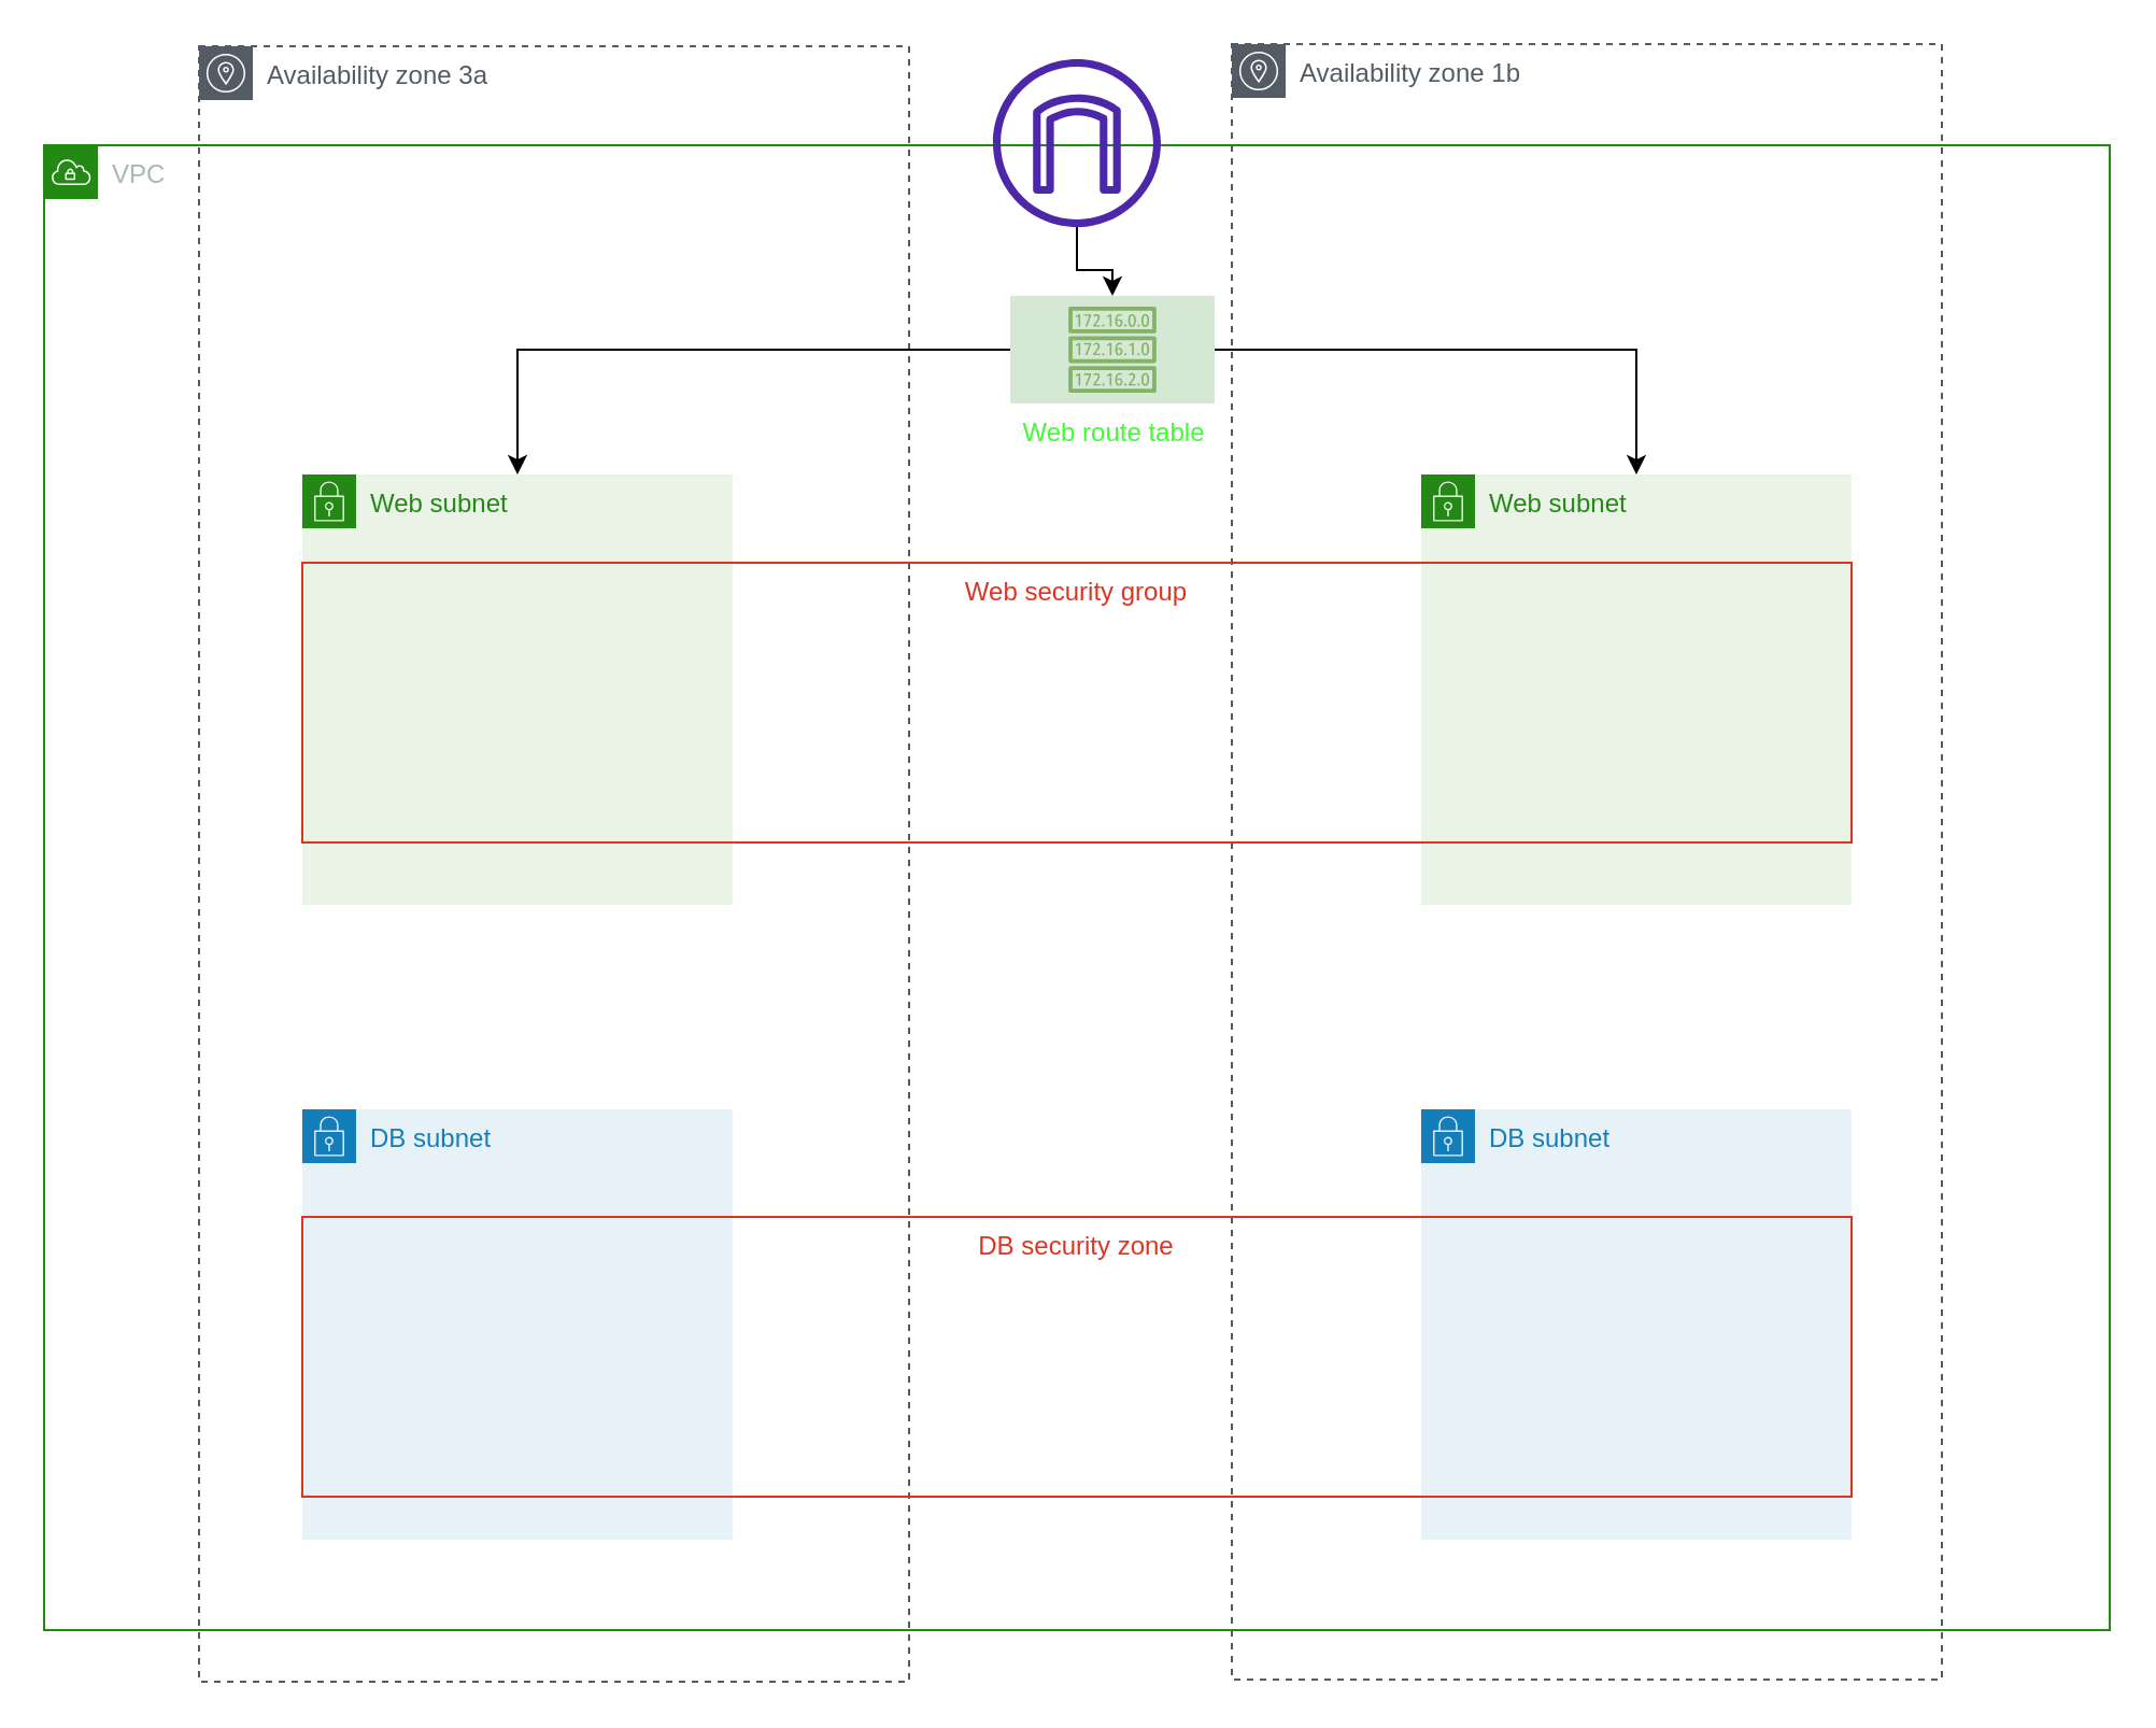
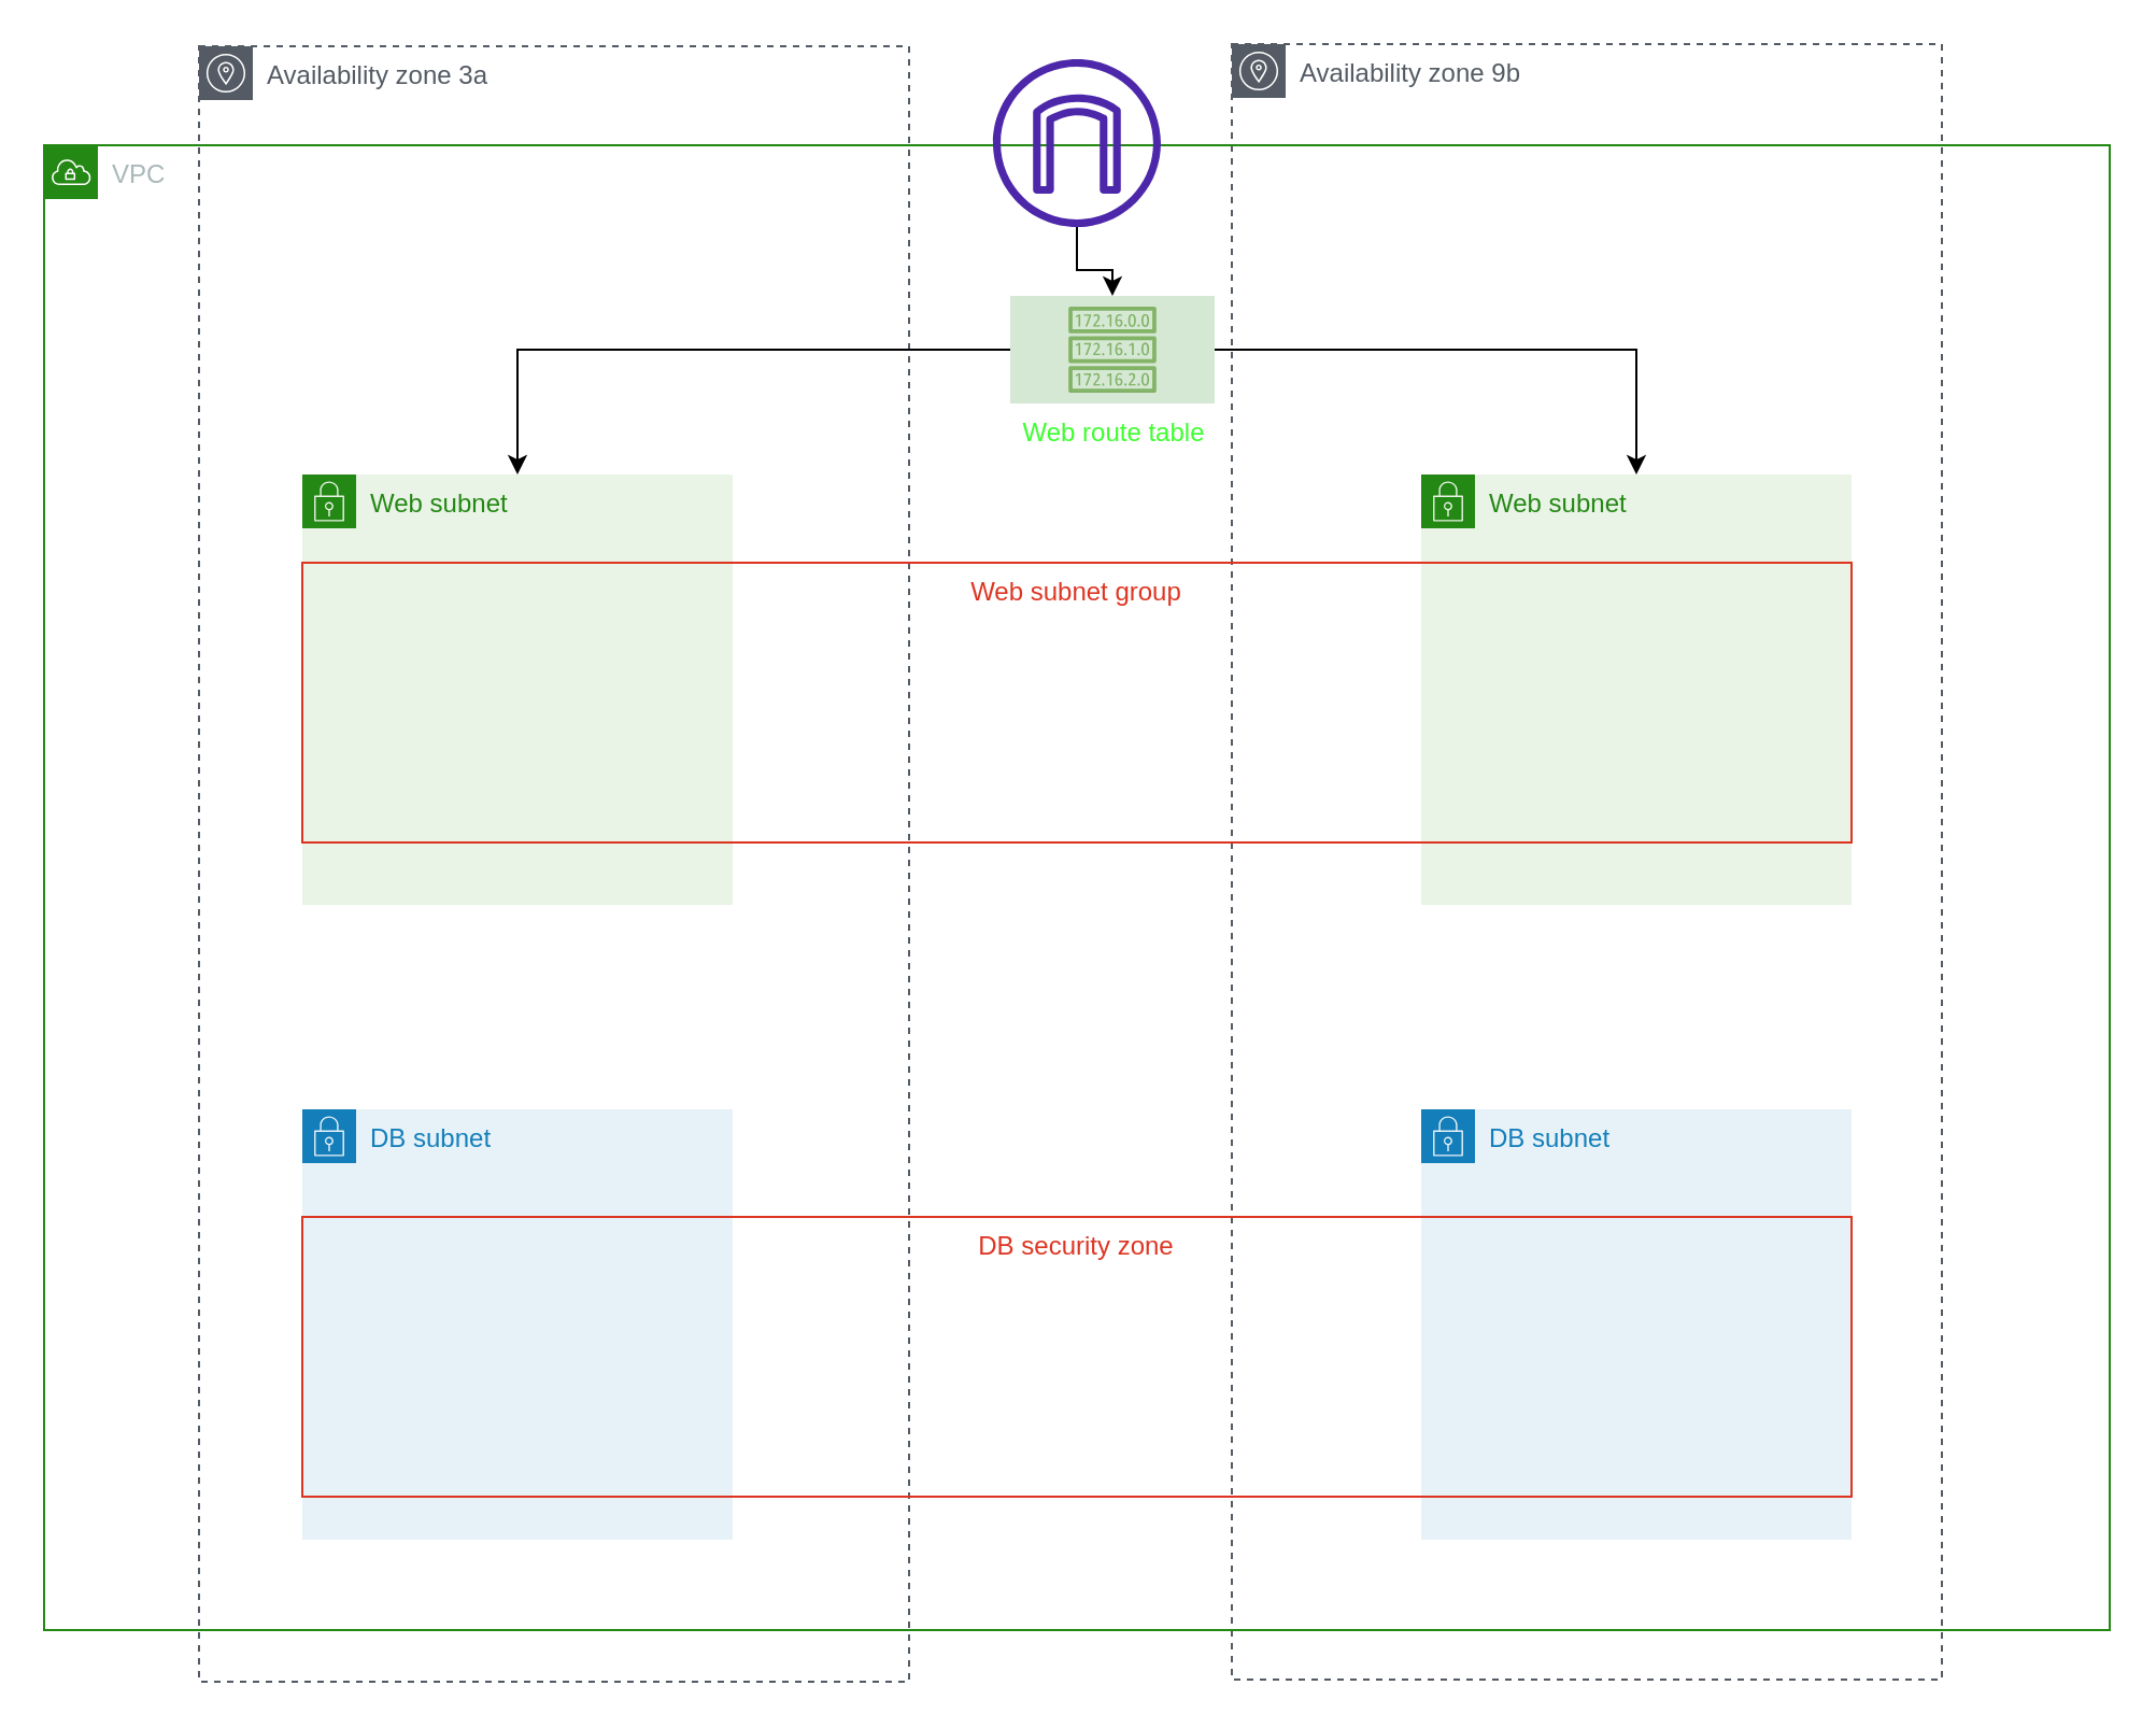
  <mxCell id="0" />
  <mxCell id="1" parent="0" />
  <mxCell id="2" value="Availability zone 3a" style="sketch=0;outlineConnect=0;gradientColor=none;html=1;whiteSpace=wrap;fontSize=12;fontStyle=0;shape=mxgraph.aws4.group;grIcon=mxgraph.aws4.group_availability_zone;strokeColor=#545B64;fillColor=none;verticalAlign=top;align=left;spacingLeft=30;fontColor=#545B64;dashed=1;" vertex="1" parent="1"><mxGeometry x="92" y="21" width="330" height="760" as="geometry" /></mxCell>
- <mxCell id="3" value="Availability zone 1b" style="sketch=0;outlineConnect=0;gradientColor=none;html=1;whiteSpace=wrap;fontSize=12;fontStyle=0;shape=mxgraph.aws4.group;grIcon=mxgraph.aws4.group_availability_zone;strokeColor=#545B64;fillColor=none;verticalAlign=top;align=left;spacingLeft=30;fontColor=#545B64;dashed=1;" vertex="1" parent="1"><mxGeometry x="572" y="20" width="330" height="760" as="geometry" /></mxCell>
+ <mxCell id="3" value="Availability zone 9b" style="sketch=0;outlineConnect=0;gradientColor=none;html=1;whiteSpace=wrap;fontSize=12;fontStyle=0;shape=mxgraph.aws4.group;grIcon=mxgraph.aws4.group_availability_zone;strokeColor=#545B64;fillColor=none;verticalAlign=top;align=left;spacingLeft=30;fontColor=#545B64;dashed=1;" vertex="1" parent="1"><mxGeometry x="572" y="20" width="330" height="760" as="geometry" /></mxCell>
  <mxCell id="4" value="VPC" style="points=[[0,0],[0.25,0],[0.5,0],[0.75,0],[1,0],[1,0.25],[1,0.5],[1,0.75],[1,1],[0.75,1],[0.5,1],[0.25,1],[0,1],[0,0.75],[0,0.5],[0,0.25]];outlineConnect=0;gradientColor=none;html=1;whiteSpace=wrap;fontSize=12;fontStyle=0;container=1;pointerEvents=0;collapsible=0;recursiveResize=0;shape=mxgraph.aws4.group;grIcon=mxgraph.aws4.group_vpc;strokeColor=#248814;fillColor=none;verticalAlign=top;align=left;spacingLeft=30;fontColor=#AAB7B8;dashed=0;" vertex="1" parent="1"><mxGeometry x="20" y="67" width="960" height="690" as="geometry" /></mxCell>
  <mxCell id="5" value="" style="edgeStyle=orthogonalEdgeStyle;rounded=0;orthogonalLoop=1;jettySize=auto;html=1;" edge="1" parent="4" source="6" target="10"><mxGeometry relative="1" as="geometry" /></mxCell>
  <mxCell id="6" value="" style="sketch=0;outlineConnect=0;fontColor=#232F3E;gradientColor=none;fillColor=#4D27AA;strokeColor=none;dashed=0;verticalLabelPosition=bottom;verticalAlign=top;align=center;html=1;fontSize=12;fontStyle=0;aspect=fixed;pointerEvents=1;shape=mxgraph.aws4.internet_gateway;" vertex="1" parent="4"><mxGeometry x="441" y="-40" width="78" height="78" as="geometry" /></mxCell>
  <mxCell id="7" value="Web subnet" style="points=[[0,0],[0.25,0],[0.5,0],[0.75,0],[1,0],[1,0.25],[1,0.5],[1,0.75],[1,1],[0.75,1],[0.5,1],[0.25,1],[0,1],[0,0.75],[0,0.5],[0,0.25]];outlineConnect=0;gradientColor=none;html=1;whiteSpace=wrap;fontSize=12;fontStyle=0;container=1;pointerEvents=0;collapsible=0;recursiveResize=0;shape=mxgraph.aws4.group;grIcon=mxgraph.aws4.group_security_group;grStroke=0;strokeColor=#248814;fillColor=#E9F3E6;verticalAlign=top;align=left;spacingLeft=30;fontColor=#248814;dashed=0;" vertex="1" parent="4"><mxGeometry x="120" y="153" width="200" height="200" as="geometry" /></mxCell>
  <mxCell id="8" value="DB subnet" style="points=[[0,0],[0.25,0],[0.5,0],[0.75,0],[1,0],[1,0.25],[1,0.5],[1,0.75],[1,1],[0.75,1],[0.5,1],[0.25,1],[0,1],[0,0.75],[0,0.5],[0,0.25]];outlineConnect=0;gradientColor=none;html=1;whiteSpace=wrap;fontSize=12;fontStyle=0;container=1;pointerEvents=0;collapsible=0;recursiveResize=0;shape=mxgraph.aws4.group;grIcon=mxgraph.aws4.group_security_group;grStroke=0;strokeColor=#147EBA;fillColor=#E6F2F8;verticalAlign=top;align=left;spacingLeft=30;fontColor=#147EBA;dashed=0;" vertex="1" parent="4"><mxGeometry x="120" y="448" width="200" height="200" as="geometry" /></mxCell>
  <mxCell id="9" value="DB subnet" style="points=[[0,0],[0.25,0],[0.5,0],[0.75,0],[1,0],[1,0.25],[1,0.5],[1,0.75],[1,1],[0.75,1],[0.5,1],[0.25,1],[0,1],[0,0.75],[0,0.5],[0,0.25]];outlineConnect=0;gradientColor=none;html=1;whiteSpace=wrap;fontSize=12;fontStyle=0;container=1;pointerEvents=0;collapsible=0;recursiveResize=0;shape=mxgraph.aws4.group;grIcon=mxgraph.aws4.group_security_group;grStroke=0;strokeColor=#147EBA;fillColor=#E6F2F8;verticalAlign=top;align=left;spacingLeft=30;fontColor=#147EBA;dashed=0;" vertex="1" parent="4"><mxGeometry x="640" y="448" width="200" height="200" as="geometry" /></mxCell>
  <mxCell id="10" value="&lt;font color=&quot;#3cff2e&quot;&gt;Web route table&lt;/font&gt;" style="sketch=0;outlineConnect=0;strokeColor=#82b366;fillColor=#d5e8d4;dashed=0;verticalLabelPosition=bottom;verticalAlign=top;align=center;html=1;fontSize=12;fontStyle=0;aspect=fixed;shape=mxgraph.aws4.resourceIcon;resIcon=mxgraph.aws4.route_table;" vertex="1" parent="4"><mxGeometry x="449" y="70" width="95" height="50" as="geometry" /></mxCell>
  <mxCell id="11" value="" style="edgeStyle=orthogonalEdgeStyle;rounded=0;orthogonalLoop=1;jettySize=auto;html=1;" edge="1" parent="4" source="10" target="7"><mxGeometry relative="1" as="geometry" /></mxCell>
  <mxCell id="12" value="Web subnet" style="points=[[0,0],[0.25,0],[0.5,0],[0.75,0],[1,0],[1,0.25],[1,0.5],[1,0.75],[1,1],[0.75,1],[0.5,1],[0.25,1],[0,1],[0,0.75],[0,0.5],[0,0.25]];outlineConnect=0;gradientColor=none;html=1;whiteSpace=wrap;fontSize=12;fontStyle=0;container=1;pointerEvents=0;collapsible=0;recursiveResize=0;shape=mxgraph.aws4.group;grIcon=mxgraph.aws4.group_security_group;grStroke=0;strokeColor=#248814;fillColor=#E9F3E6;verticalAlign=top;align=left;spacingLeft=30;fontColor=#248814;dashed=0;" vertex="1" parent="1"><mxGeometry x="660" y="220" width="200" height="200" as="geometry" /></mxCell>
- <mxCell id="13" value="Web security group" style="fillColor=none;strokeColor=#DD3522;verticalAlign=top;fontStyle=0;fontColor=#DD3522;whiteSpace=wrap;html=1;" vertex="1" parent="1"><mxGeometry x="140" y="261" width="720" height="130" as="geometry" /></mxCell>
+ <mxCell id="13" value="Web subnet group" style="fillColor=none;strokeColor=#DD3522;verticalAlign=top;fontStyle=0;fontColor=#DD3522;whiteSpace=wrap;html=1;" vertex="1" parent="1"><mxGeometry x="140" y="261" width="720" height="130" as="geometry" /></mxCell>
  <mxCell id="14" value="DB security zone" style="fillColor=none;strokeColor=#DD3522;verticalAlign=top;fontStyle=0;fontColor=#DD3522;whiteSpace=wrap;html=1;" vertex="1" parent="1"><mxGeometry x="140" y="565" width="720" height="130" as="geometry" /></mxCell>
  <mxCell id="15" value="" style="edgeStyle=orthogonalEdgeStyle;rounded=0;orthogonalLoop=1;jettySize=auto;html=1;" edge="1" parent="1" source="10" target="12"><mxGeometry relative="1" as="geometry" /></mxCell>
